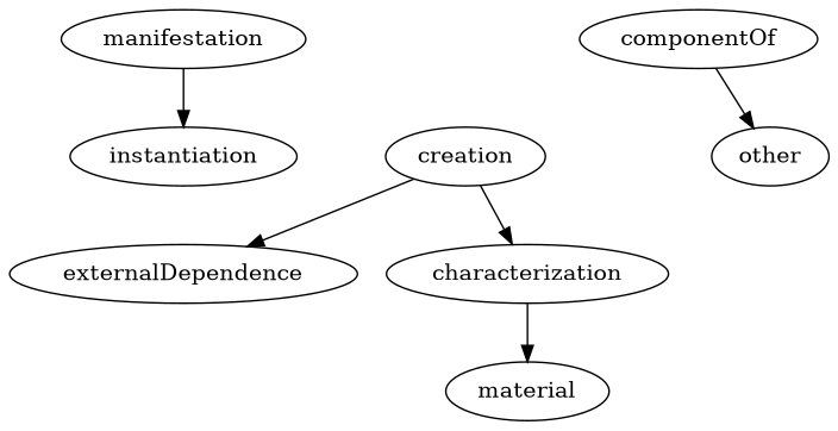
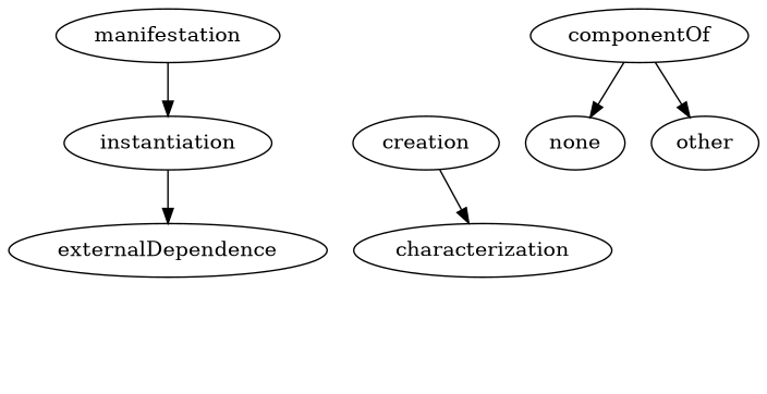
  strict digraph {
    manifestation
    instantiation
    externalDependence
    creation
    characterization
-   material
    componentOf
+   none
    other
    manifestation -> instantiation
-   creation -> externalDependence
+   instantiation -> externalDependence
    creation -> characterization
-   characterization -> material
+   componentOf -> none
    componentOf -> other
  }
